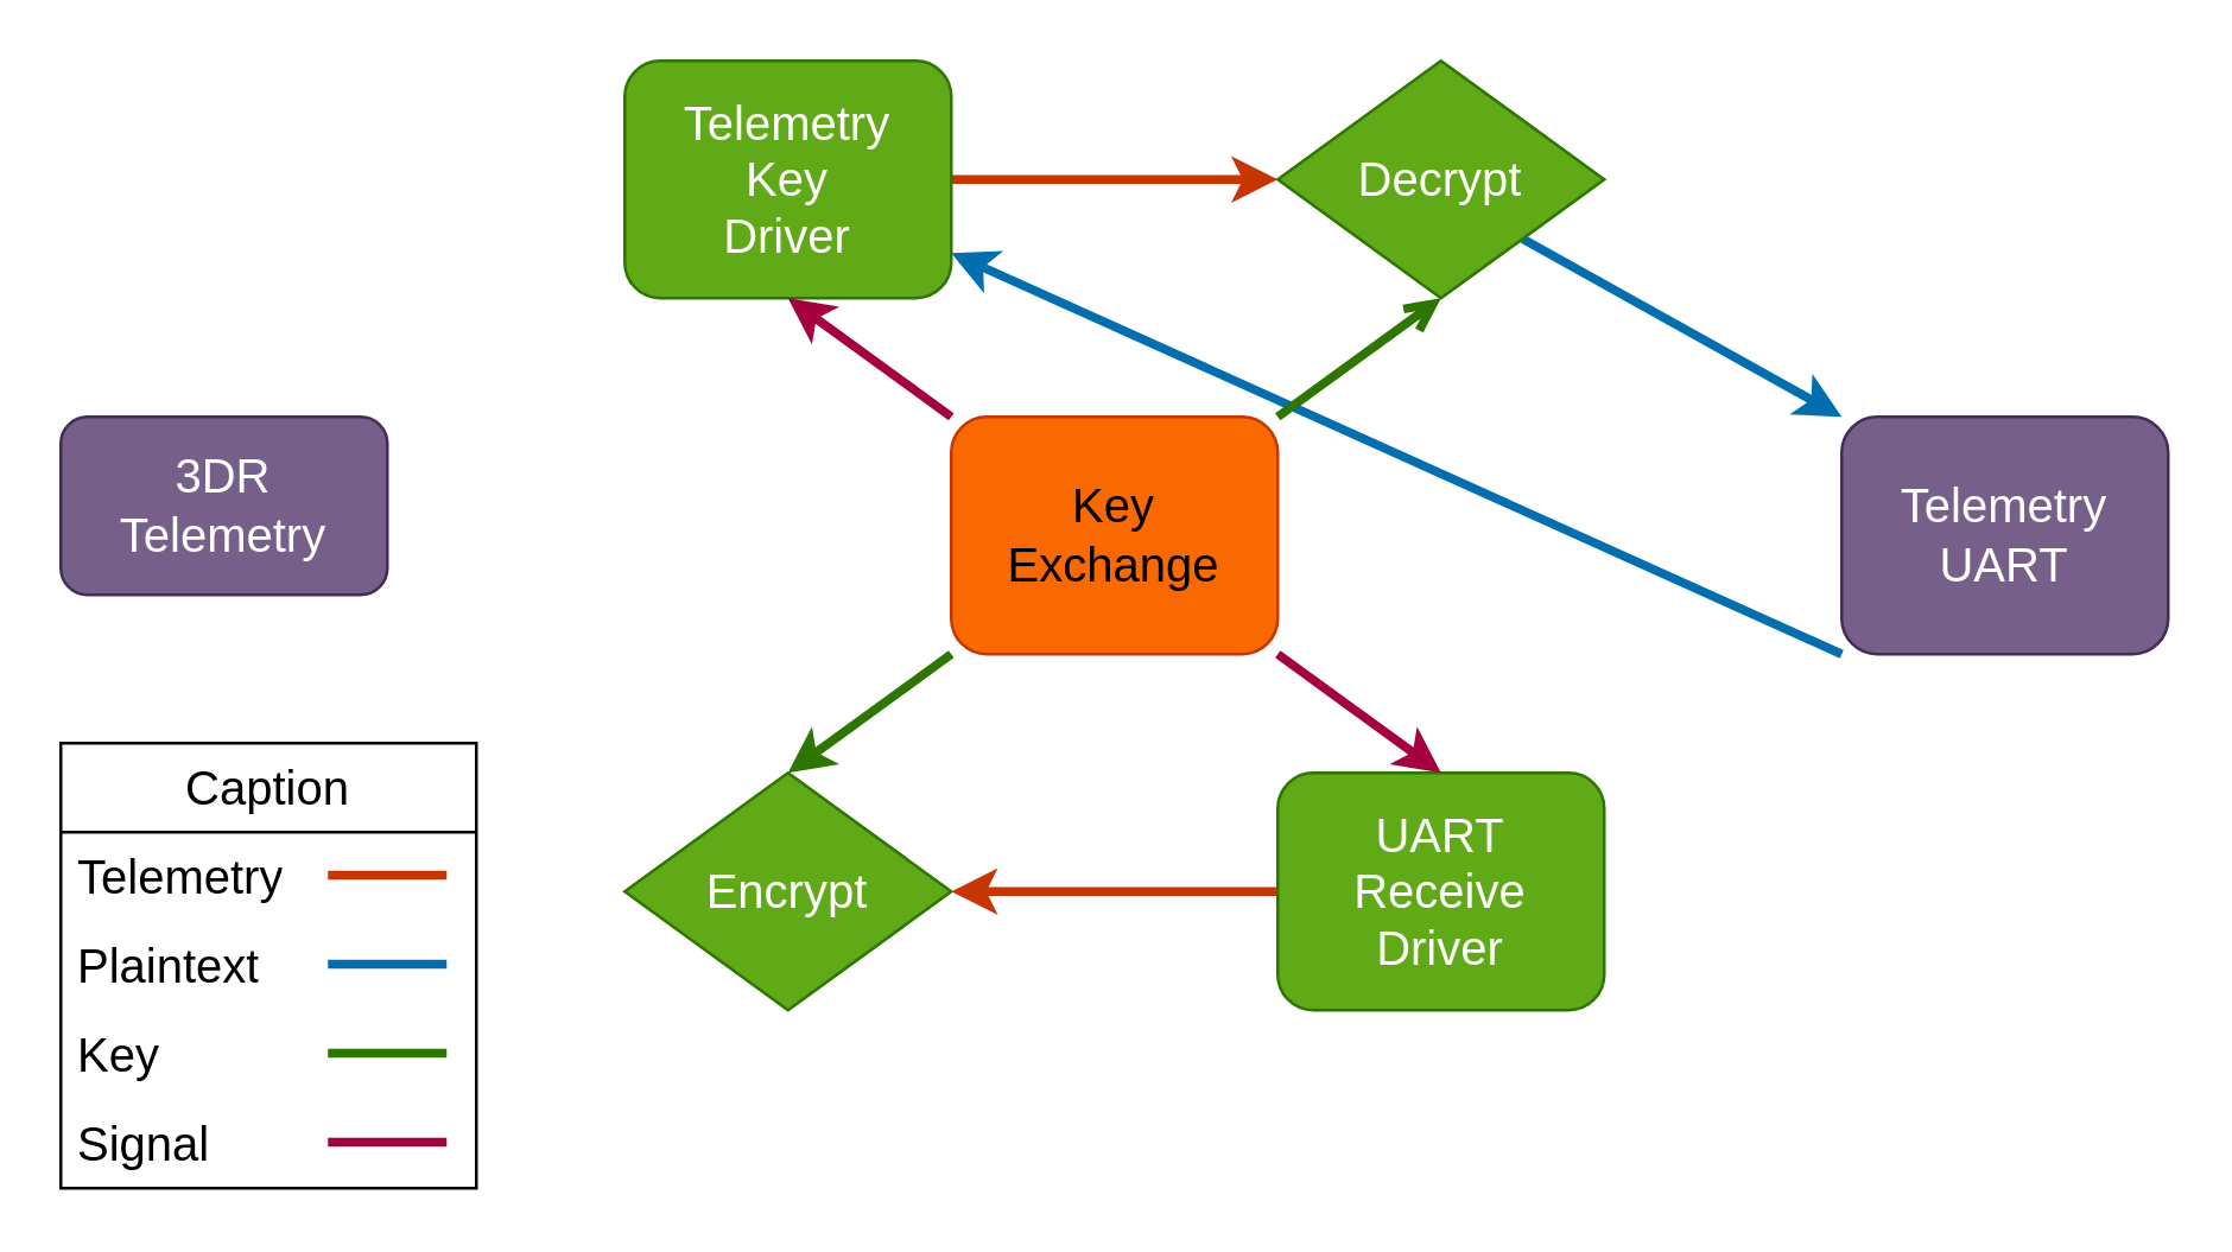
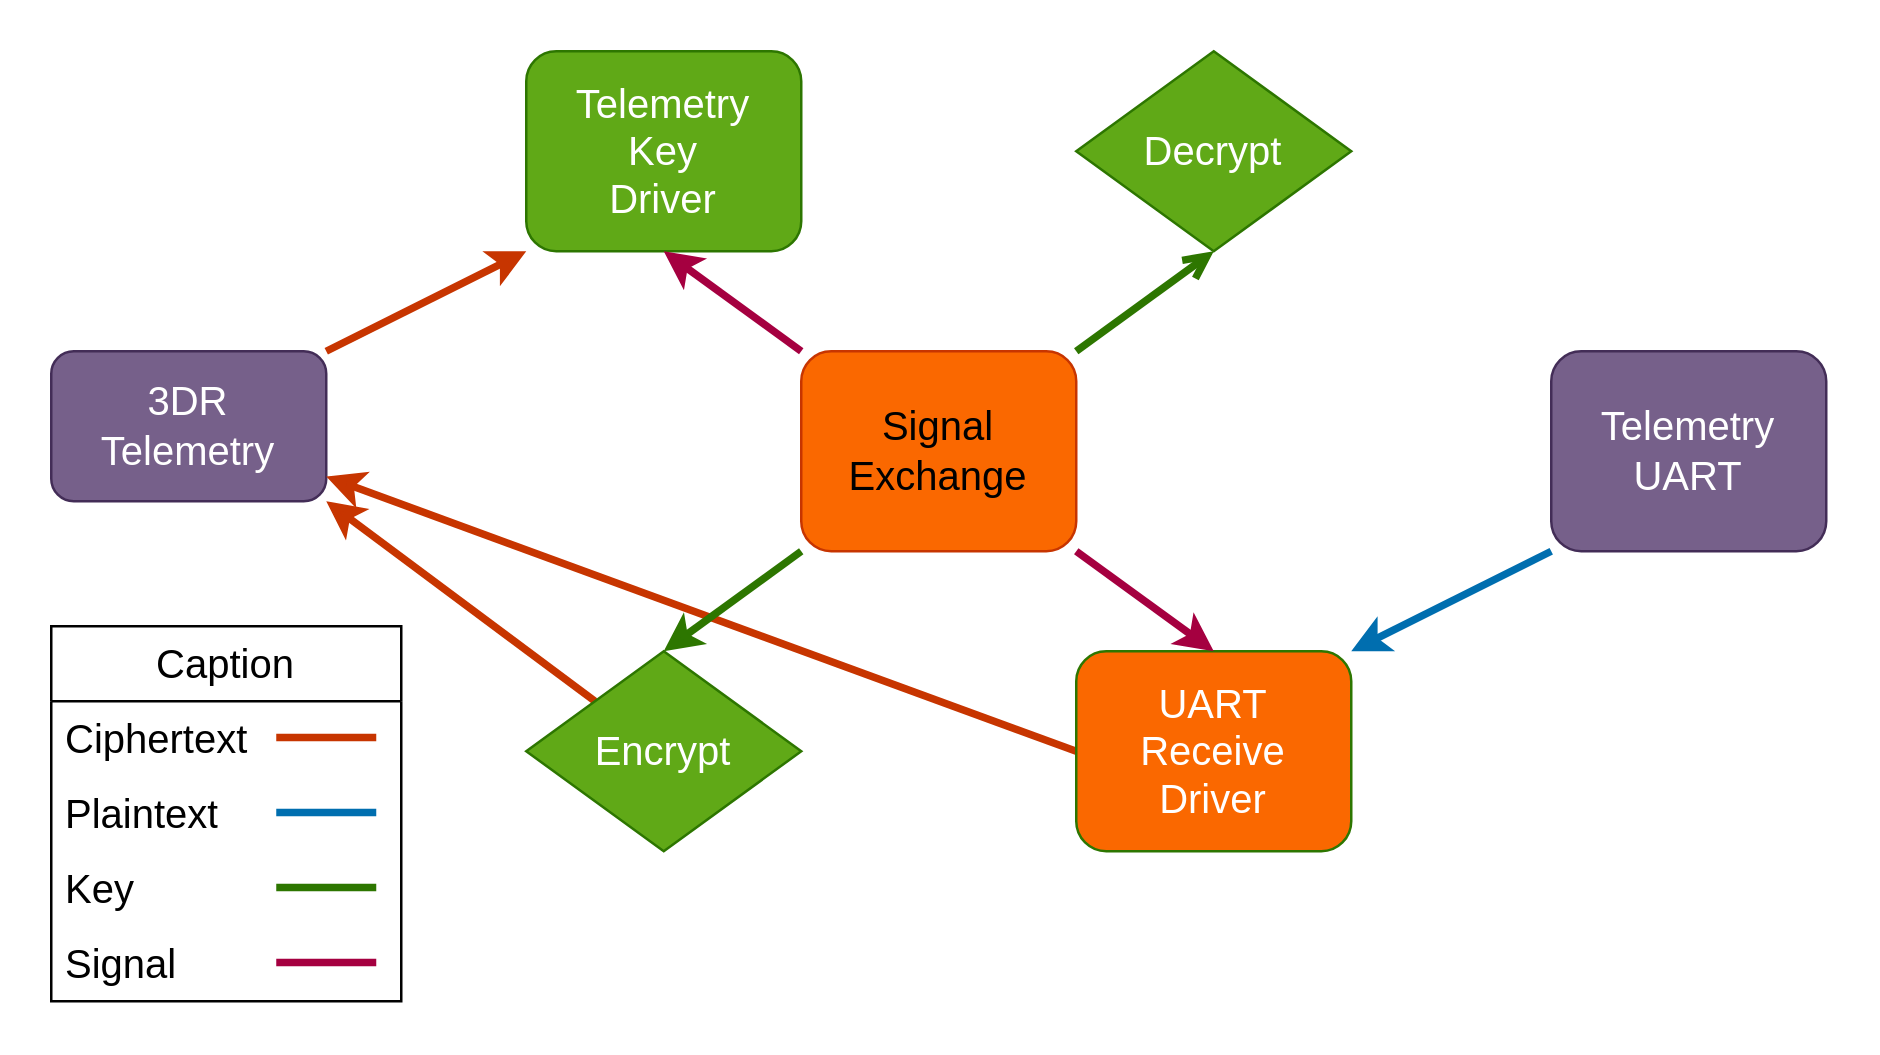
  <mxCell id="0" />
  <mxCell id="1" parent="0" />
+ <mxCell id="2" style="edgeStyle=none;html=1;exitX=1;exitY=0;exitDx=0;exitDy=0;entryX=0;entryY=1;entryDx=0;entryDy=0;strokeWidth=3;fillColor=#fa6800;strokeColor=#C73500;" parent="1" source="3" target="5" edge="1"><mxGeometry relative="1" as="geometry" /></mxCell>
  <mxCell id="3" value="&lt;font style=&quot;font-size: 16px;&quot;&gt;3DR&lt;br&gt;Telemetry&lt;/font&gt;" style="rounded=1;whiteSpace=wrap;html=1;fillColor=#76608a;fontColor=#ffffff;strokeColor=#432D57;" parent="1" vertex="1"><mxGeometry x="20" y="140" width="110" height="60" as="geometry" /></mxCell>
- <mxCell id="4" style="edgeStyle=none;html=1;exitX=1;exitY=0.5;exitDx=0;exitDy=0;entryX=0;entryY=0.5;entryDx=0;entryDy=0;strokeWidth=3;fillColor=#fa6800;strokeColor=#C73500;" parent="1" source="5" target="8" edge="1"><mxGeometry relative="1" as="geometry" /></mxCell>
  <mxCell id="5" value="&lt;font style=&quot;font-size: 16px;&quot;&gt;Telemetry&lt;br&gt;Key&lt;br&gt;Driver&lt;br&gt;&lt;/font&gt;" style="rounded=1;whiteSpace=wrap;html=1;fillColor=#60a917;fontColor=#ffffff;strokeColor=#2D7600;" parent="1" vertex="1"><mxGeometry x="210" y="20" width="110" height="80" as="geometry" /></mxCell>
- <mxCell id="7" style="edgeStyle=none;html=1;exitX=1;exitY=1;exitDx=0;exitDy=0;entryX=0;entryY=0;entryDx=0;entryDy=0;strokeWidth=3;fontSize=16;fillColor=#1ba1e2;strokeColor=#006EAF;" parent="1" source="8" target="11" edge="1"><mxGeometry relative="1" as="geometry" /></mxCell>
+ <mxCell id="6" style="edgeStyle=none;html=1;exitX=0;exitY=0;exitDx=0;exitDy=0;entryX=1;entryY=1;entryDx=0;entryDy=0;strokeWidth=3;fillColor=#fa6800;strokeColor=#C73500;" parent="1" source="9" target="3" edge="1"><mxGeometry relative="1" as="geometry"><mxPoint x="210" y="260" as="sourcePoint" /></mxGeometry></mxCell>
  <mxCell id="8" value="&lt;font style=&quot;font-size: 16px;&quot;&gt;Decrypt&lt;br&gt;&lt;/font&gt;" style="rhombus;whiteSpace=wrap;html=1;fillColor=#60a917;fontColor=#ffffff;strokeColor=#2D7600;" parent="1" vertex="1"><mxGeometry x="430" y="20" width="110" height="80" as="geometry" /></mxCell>
  <mxCell id="9" value="&lt;font style=&quot;font-size: 16px;&quot;&gt;Encrypt&lt;br&gt;&lt;/font&gt;" style="rhombus;whiteSpace=wrap;html=1;fillColor=#60a917;fontColor=#ffffff;strokeColor=#2D7600;" parent="1" vertex="1"><mxGeometry x="210" y="260" width="110" height="80" as="geometry" /></mxCell>
- <mxCell id="10" style="edgeStyle=none;html=1;exitX=0;exitY=1;exitDx=0;exitDy=0;strokeWidth=3;fillColor=#1ba1e2;strokeColor=#006EAF;" parent="1" source="11" target="5" edge="1"><mxGeometry relative="1" as="geometry" /></mxCell>
+ <mxCell id="10" style="edgeStyle=none;html=1;exitX=0;exitY=1;exitDx=0;exitDy=0;entryX=1;entryY=0;entryDx=0;entryDy=0;strokeWidth=3;fillColor=#1ba1e2;strokeColor=#006EAF;" parent="1" source="11" target="22" edge="1"><mxGeometry relative="1" as="geometry" /></mxCell>
  <mxCell id="11" value="&lt;font style=&quot;font-size: 16px;&quot;&gt;Telemetry&lt;br&gt;UART&lt;/font&gt;" style="rounded=1;whiteSpace=wrap;html=1;fillColor=#76608a;fontColor=#ffffff;strokeColor=#432D57;" parent="1" vertex="1"><mxGeometry x="620" y="140" width="110" height="80" as="geometry" /></mxCell>
  <mxCell id="12" value="Caption" style="swimlane;fontStyle=0;childLayout=stackLayout;horizontal=1;startSize=30;horizontalStack=0;resizeParent=1;resizeParentMax=0;resizeLast=0;collapsible=1;marginBottom=0;whiteSpace=wrap;html=1;fontSize=16;" parent="1" vertex="1"><mxGeometry x="20" y="250" width="140" height="150" as="geometry" /></mxCell>
- <mxCell id="13" value="Telemetry" style="text;strokeColor=none;fillColor=none;align=left;verticalAlign=middle;spacingLeft=4;spacingRight=4;overflow=hidden;points=[[0,0.5],[1,0.5]];portConstraint=eastwest;rotatable=0;whiteSpace=wrap;html=1;fontSize=16;" parent="12" vertex="1"><mxGeometry y="30" width="140" height="30" as="geometry" /></mxCell>
+ <mxCell id="13" value="Ciphertext" style="text;strokeColor=none;fillColor=none;align=left;verticalAlign=middle;spacingLeft=4;spacingRight=4;overflow=hidden;points=[[0,0.5],[1,0.5]];portConstraint=eastwest;rotatable=0;whiteSpace=wrap;html=1;fontSize=16;" parent="12" vertex="1"><mxGeometry y="30" width="140" height="30" as="geometry" /></mxCell>
  <mxCell id="14" value="" style="endArrow=none;html=1;strokeWidth=3;fontSize=16;fillColor=#fa6800;strokeColor=#C73500;" parent="12" edge="1"><mxGeometry width="50" height="50" relative="1" as="geometry"><mxPoint x="90" y="44.47" as="sourcePoint" /><mxPoint x="130" y="44.47" as="targetPoint" /></mxGeometry></mxCell>
  <mxCell id="15" value="Plaintext" style="text;strokeColor=none;fillColor=none;align=left;verticalAlign=middle;spacingLeft=4;spacingRight=4;overflow=hidden;points=[[0,0.5],[1,0.5]];portConstraint=eastwest;rotatable=0;whiteSpace=wrap;html=1;fontSize=16;" parent="12" vertex="1"><mxGeometry y="60" width="140" height="30" as="geometry" /></mxCell>
  <mxCell id="16" value="" style="endArrow=none;html=1;strokeWidth=3;fontSize=16;fillColor=#60a917;strokeColor=#2D7600;" edge="1" parent="12"><mxGeometry width="50" height="50" relative="1" as="geometry"><mxPoint x="90" y="104.5" as="sourcePoint" /><mxPoint x="130" y="104.5" as="targetPoint" /></mxGeometry></mxCell>
  <mxCell id="17" value="Key" style="text;strokeColor=none;fillColor=none;align=left;verticalAlign=middle;spacingLeft=4;spacingRight=4;overflow=hidden;points=[[0,0.5],[1,0.5]];portConstraint=eastwest;rotatable=0;whiteSpace=wrap;html=1;fontSize=16;" vertex="1" parent="12"><mxGeometry y="90" width="140" height="30" as="geometry" /></mxCell>
  <mxCell id="18" value="" style="endArrow=none;html=1;strokeWidth=3;fontSize=16;fillColor=#d80073;strokeColor=#A50040;" edge="1" parent="12"><mxGeometry width="50" height="50" relative="1" as="geometry"><mxPoint x="90" y="134.5" as="sourcePoint" /><mxPoint x="130" y="134.5" as="targetPoint" /></mxGeometry></mxCell>
  <mxCell id="19" value="Signal" style="text;strokeColor=none;fillColor=none;align=left;verticalAlign=middle;spacingLeft=4;spacingRight=4;overflow=hidden;points=[[0,0.5],[1,0.5]];portConstraint=eastwest;rotatable=0;whiteSpace=wrap;html=1;fontSize=16;" vertex="1" parent="12"><mxGeometry y="120" width="140" height="30" as="geometry" /></mxCell>
  <mxCell id="20" value="" style="endArrow=none;html=1;strokeWidth=3;fontSize=16;fillColor=#1ba1e2;strokeColor=#006EAF;" parent="12" edge="1"><mxGeometry width="50" height="50" relative="1" as="geometry"><mxPoint x="90" y="74.47" as="sourcePoint" /><mxPoint x="130" y="74.47" as="targetPoint" /></mxGeometry></mxCell>
- <mxCell id="21" style="edgeStyle=none;html=1;exitX=0;exitY=0.5;exitDx=0;exitDy=0;entryX=1;entryY=0.5;entryDx=0;entryDy=0;strokeWidth=3;fillColor=#fa6800;strokeColor=#C73500;" parent="1" source="22" target="9" edge="1"><mxGeometry relative="1" as="geometry" /></mxCell>
- <mxCell id="22" value="&lt;font style=&quot;font-size: 16px;&quot;&gt;UART&lt;br&gt;Receive&lt;br&gt;Driver&lt;br&gt;&lt;/font&gt;" style="rounded=1;whiteSpace=wrap;html=1;fillColor=#60a917;fontColor=#ffffff;strokeColor=#2D7600;" parent="1" vertex="1"><mxGeometry x="430" y="260" width="110" height="80" as="geometry" /></mxCell>
+ <mxCell id="21" style="edgeStyle=none;html=1;exitX=0;exitY=0.5;exitDx=0;exitDy=0;strokeWidth=3;fillColor=#fa6800;strokeColor=#C73500;" parent="1" source="22" target="3" edge="1"><mxGeometry relative="1" as="geometry" /></mxCell>
+ <mxCell id="22" value="&lt;font style=&quot;font-size: 16px;&quot;&gt;UART&lt;br&gt;Receive&lt;br&gt;Driver&lt;br&gt;&lt;/font&gt;" style="rounded=1;whiteSpace=wrap;html=1;fillColor=#fa6800;fontColor=#ffffff;strokeColor=#2D7600;" parent="1" vertex="1"><mxGeometry x="430" y="260" width="110" height="80" as="geometry" /></mxCell>
  <mxCell id="23" style="edgeStyle=none;html=1;exitX=1;exitY=0;exitDx=0;exitDy=0;entryX=0.5;entryY=1;entryDx=0;entryDy=0;strokeWidth=3;fillColor=#60a917;strokeColor=#2D7600;endArrow=open;" edge="1" parent="1" source="27" target="8"><mxGeometry relative="1" as="geometry"><mxPoint x="440" y="140" as="sourcePoint" /></mxGeometry></mxCell>
  <mxCell id="24" style="edgeStyle=none;html=1;exitX=0;exitY=1;exitDx=0;exitDy=0;entryX=0.5;entryY=0;entryDx=0;entryDy=0;strokeWidth=3;fillColor=#60a917;strokeColor=#2D7600;" edge="1" parent="1" source="27" target="9"><mxGeometry relative="1" as="geometry" /></mxCell>
  <mxCell id="25" style="edgeStyle=none;html=1;exitX=0;exitY=0;exitDx=0;exitDy=0;entryX=0.5;entryY=1;entryDx=0;entryDy=0;strokeWidth=3;fillColor=#d80073;strokeColor=#A50040;" edge="1" parent="1" source="27" target="5"><mxGeometry relative="1" as="geometry" /></mxCell>
  <mxCell id="26" style="edgeStyle=none;html=1;exitX=1;exitY=1;exitDx=0;exitDy=0;entryX=0.5;entryY=0;entryDx=0;entryDy=0;strokeWidth=3;fillColor=#d80073;strokeColor=#A50040;" edge="1" parent="1" source="27" target="22"><mxGeometry relative="1" as="geometry"><mxPoint x="440" y="220" as="sourcePoint" /></mxGeometry></mxCell>
- <mxCell id="27" value="&lt;font style=&quot;font-size: 16px;&quot;&gt;Key&lt;br&gt;Exchange&lt;br&gt;&lt;/font&gt;" style="rounded=1;whiteSpace=wrap;html=1;fillColor=#fa6800;fontColor=#000000;strokeColor=#C73500;" vertex="1" parent="1"><mxGeometry x="320" y="140" width="110" height="80" as="geometry" /></mxCell>
+ <mxCell id="27" value="&lt;font style=&quot;font-size: 16px;&quot;&gt;Signal&lt;br&gt;Exchange&lt;br&gt;&lt;/font&gt;" style="rounded=1;whiteSpace=wrap;html=1;fillColor=#fa6800;fontColor=#000000;strokeColor=#C73500;" vertex="1" parent="1"><mxGeometry x="320" y="140" width="110" height="80" as="geometry" /></mxCell>
